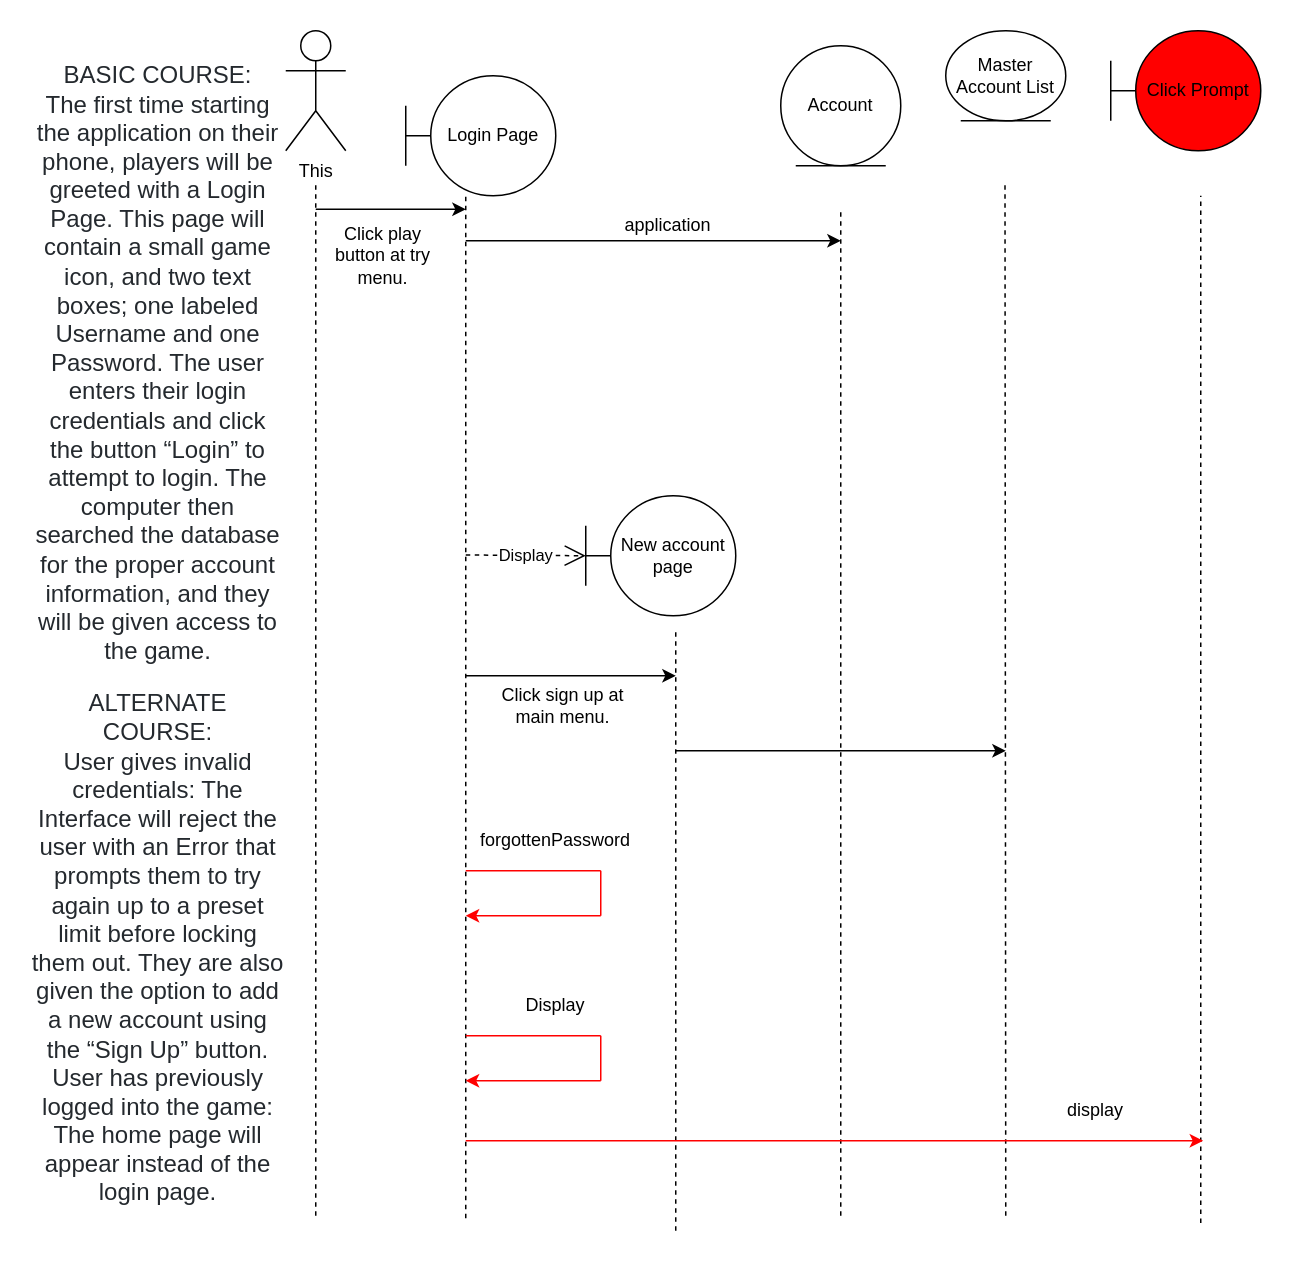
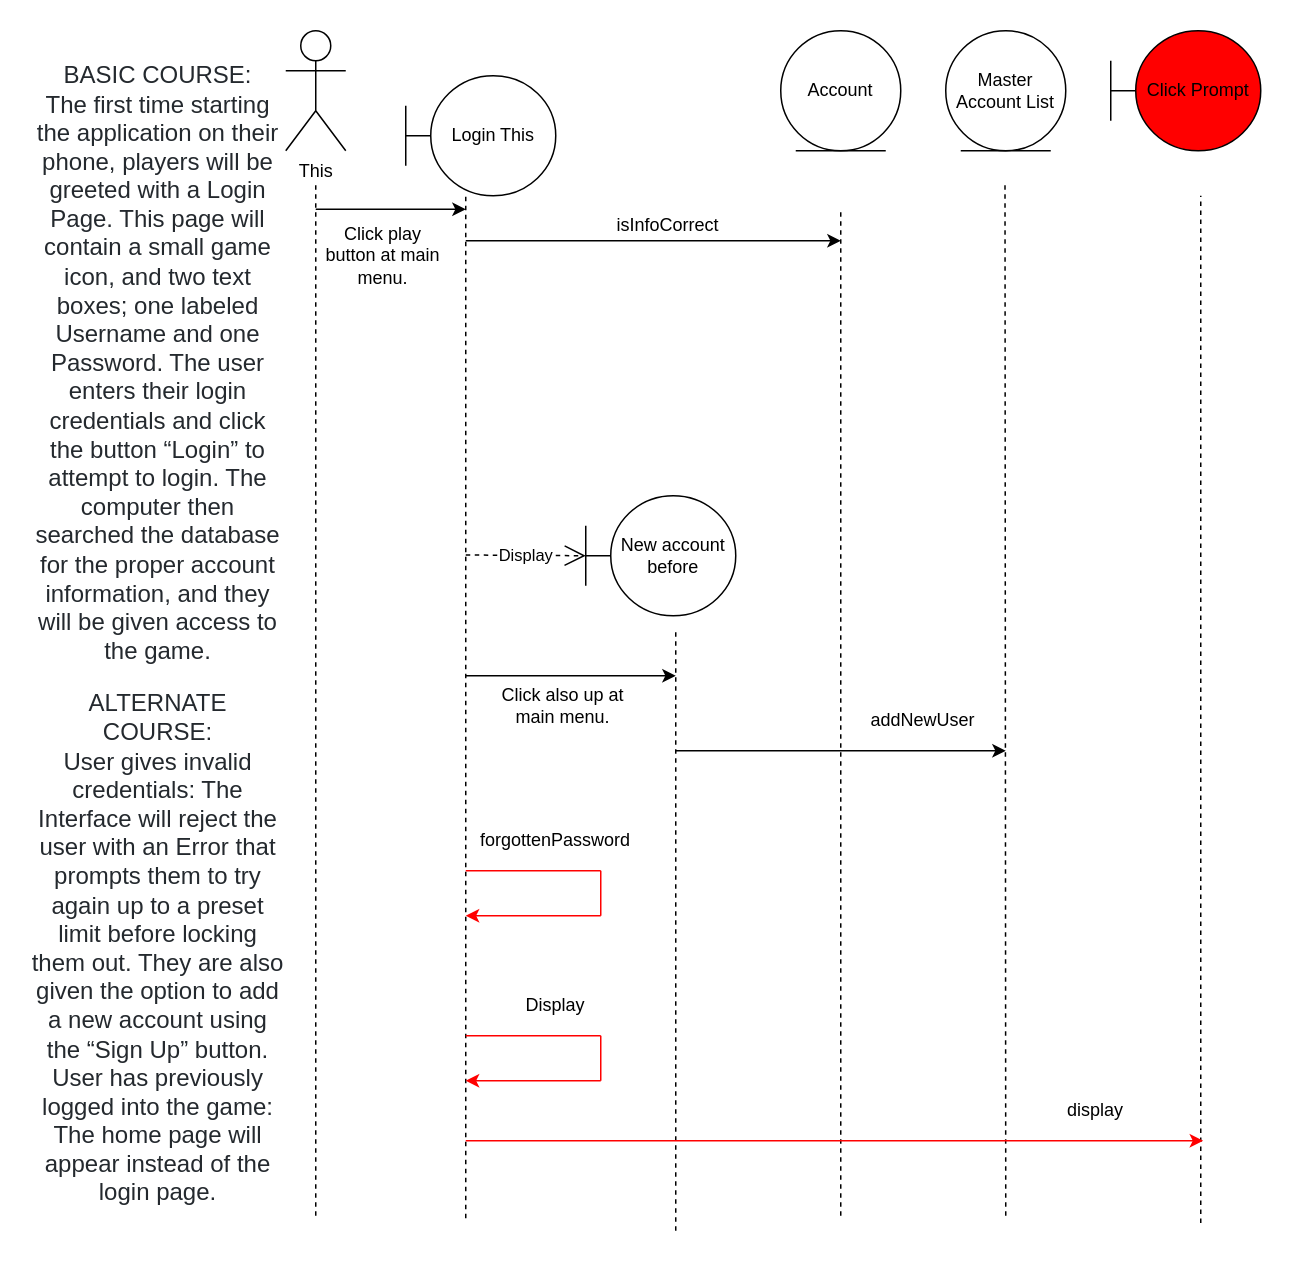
  <mxCell id="0" />
  <mxCell id="1" parent="0" />
  <mxCell id="2" value="This" style="shape=umlActor;verticalLabelPosition=bottom;labelBackgroundColor=#ffffff;verticalAlign=top;html=1;outlineConnect=0;" parent="1" vertex="1"><mxGeometry x="190" y="20" width="40" height="80" as="geometry" /></mxCell>
- <mxCell id="3" value="Login Page" style="shape=umlBoundary;whiteSpace=wrap;html=1;" parent="1" vertex="1"><mxGeometry x="270" y="50" width="100" height="80" as="geometry" /></mxCell>
- <mxCell id="4" value="Master Account List" style="ellipse;shape=umlEntity;whiteSpace=wrap;html=1;" parent="1" vertex="1"><mxGeometry x="630" y="20" width="80" height="60" as="geometry" /></mxCell>
- <mxCell id="5" value="Account" style="ellipse;shape=umlEntity;whiteSpace=wrap;html=1;" parent="1" vertex="1"><mxGeometry x="520" y="30" width="80" height="80" as="geometry" /></mxCell>
+ <mxCell id="3" value="Login This" style="shape=umlBoundary;whiteSpace=wrap;html=1;" parent="1" vertex="1"><mxGeometry x="270" y="50" width="100" height="80" as="geometry" /></mxCell>
+ <mxCell id="4" value="Master Account List" style="ellipse;shape=umlEntity;whiteSpace=wrap;html=1;" parent="1" vertex="1"><mxGeometry x="630" y="20" width="80" height="80" as="geometry" /></mxCell>
+ <mxCell id="5" value="Account" style="ellipse;shape=umlEntity;whiteSpace=wrap;html=1;" parent="1" vertex="1"><mxGeometry x="520" y="20" width="80" height="80" as="geometry" /></mxCell>
  <mxCell id="6" value="Click Prompt" style="shape=umlBoundary;whiteSpace=wrap;html=1;fillColor=#FF0000;" parent="1" vertex="1"><mxGeometry x="740" y="20" width="100" height="80" as="geometry" /></mxCell>
  <mxCell id="7" value="" style="endArrow=none;dashed=1;html=1;" parent="1" edge="1"><mxGeometry width="50" height="50" relative="1" as="geometry"><mxPoint x="210" y="810" as="sourcePoint" /><mxPoint x="210" y="120" as="targetPoint" /></mxGeometry></mxCell>
  <mxCell id="8" value="" style="endArrow=none;dashed=1;html=1;" parent="1" edge="1"><mxGeometry width="50" height="50" relative="1" as="geometry"><mxPoint x="310" y="811.6" as="sourcePoint" /><mxPoint x="310" y="130" as="targetPoint" /></mxGeometry></mxCell>
  <mxCell id="9" value="" style="endArrow=none;dashed=1;html=1;" parent="1" edge="1"><mxGeometry width="50" height="50" relative="1" as="geometry"><mxPoint x="560" y="810" as="sourcePoint" /><mxPoint x="560" y="140" as="targetPoint" /></mxGeometry></mxCell>
  <mxCell id="10" value="" style="endArrow=none;dashed=1;html=1;" parent="1" edge="1"><mxGeometry width="50" height="50" relative="1" as="geometry"><mxPoint x="670" y="810" as="sourcePoint" /><mxPoint x="669.5" y="120" as="targetPoint" /></mxGeometry></mxCell>
  <mxCell id="11" value="" style="endArrow=none;dashed=1;html=1;" parent="1" edge="1"><mxGeometry width="50" height="50" relative="1" as="geometry"><mxPoint x="800" y="814.8" as="sourcePoint" /><mxPoint x="800" y="130" as="targetPoint" /></mxGeometry></mxCell>
  <mxCell id="12" value="" style="endArrow=classic;html=1;" parent="1" edge="1"><mxGeometry width="50" height="50" relative="1" as="geometry"><mxPoint x="210" y="139" as="sourcePoint" /><mxPoint x="310" y="139" as="targetPoint" /></mxGeometry></mxCell>
- <mxCell id="13" value="Click play button at try menu." style="text;html=1;strokeColor=none;fillColor=none;align=center;verticalAlign=middle;whiteSpace=wrap;rounded=0;" parent="1" vertex="1"><mxGeometry x="210" y="160" width="90" height="20" as="geometry" /></mxCell>
+ <mxCell id="13" value="Click play button at main menu." style="text;html=1;strokeColor=none;fillColor=none;align=center;verticalAlign=middle;whiteSpace=wrap;rounded=0;" parent="1" vertex="1"><mxGeometry x="210" y="160" width="90" height="20" as="geometry" /></mxCell>
  <mxCell id="14" value="" style="endArrow=classic;html=1;" parent="1" edge="1"><mxGeometry width="50" height="50" relative="1" as="geometry"><mxPoint x="310" y="450" as="sourcePoint" /><mxPoint x="450" y="450" as="targetPoint" /></mxGeometry></mxCell>
  <mxCell id="15" value="Display" style="endArrow=open;endSize=12;dashed=1;html=1;" parent="1" edge="1"><mxGeometry width="160" relative="1" as="geometry"><mxPoint x="310" y="369.5" as="sourcePoint" /><mxPoint x="390" y="370" as="targetPoint" /></mxGeometry></mxCell>
  <mxCell id="16" value="" style="endArrow=classic;html=1;" parent="1" edge="1"><mxGeometry width="50" height="50" relative="1" as="geometry"><mxPoint x="310" y="160" as="sourcePoint" /><mxPoint x="560" y="160" as="targetPoint" /></mxGeometry></mxCell>
- <mxCell id="17" value="application" style="text;html=1;strokeColor=none;fillColor=none;align=center;verticalAlign=middle;whiteSpace=wrap;rounded=0;" parent="1" vertex="1"><mxGeometry x="360" y="140" width="170" height="20" as="geometry" /></mxCell>
- <mxCell id="18" value="New account page" style="shape=umlBoundary;whiteSpace=wrap;html=1;fillColor=#FFFFFF;" parent="1" vertex="1"><mxGeometry x="390" y="330" width="100" height="80" as="geometry" /></mxCell>
+ <mxCell id="17" value="isInfoCorrect" style="text;html=1;strokeColor=none;fillColor=none;align=center;verticalAlign=middle;whiteSpace=wrap;rounded=0;" parent="1" vertex="1"><mxGeometry x="360" y="140" width="170" height="20" as="geometry" /></mxCell>
+ <mxCell id="18" value="New account before" style="shape=umlBoundary;whiteSpace=wrap;html=1;fillColor=#FFFFFF;" parent="1" vertex="1"><mxGeometry x="390" y="330" width="100" height="80" as="geometry" /></mxCell>
  <mxCell id="19" value="" style="endArrow=none;dashed=1;html=1;" parent="1" edge="1"><mxGeometry width="50" height="50" relative="1" as="geometry"><mxPoint x="450" y="820" as="sourcePoint" /><mxPoint x="450" y="420" as="targetPoint" /></mxGeometry></mxCell>
  <mxCell id="20" value="" style="endArrow=classic;html=1;" parent="1" edge="1"><mxGeometry width="50" height="50" relative="1" as="geometry"><mxPoint x="450" y="500" as="sourcePoint" /><mxPoint x="670" y="500" as="targetPoint" /></mxGeometry></mxCell>
+ <mxCell id="21" value="addNewUser" style="text;html=1;strokeColor=none;fillColor=none;align=center;verticalAlign=middle;whiteSpace=wrap;rounded=0;" parent="1" vertex="1"><mxGeometry x="580" y="470" width="70" height="20" as="geometry" /></mxCell>
  <mxCell id="22" value="&lt;p style=&quot;box-sizing: border-box ; margin-top: 0px ; margin-bottom: 16px ; color: rgb(36 , 41 , 46) ; font-family: , &amp;#34;blinkmacsystemfont&amp;#34; , &amp;#34;segoe ui&amp;#34; , &amp;#34;helvetica&amp;#34; , &amp;#34;arial&amp;#34; , sans-serif , &amp;#34;apple color emoji&amp;#34; , &amp;#34;segoe ui emoji&amp;#34; ; font-size: 16px ; white-space: normal ; background-color: rgb(255 , 255 , 255)&quot;&gt;BASIC COURSE:&lt;br style=&quot;box-sizing: border-box&quot;&gt;The first time starting the application on their phone, players will be greeted with a Login Page. This page will contain a small game icon, and two text boxes; one labeled Username and one Password. The user enters their login credentials and click the button “Login” to attempt to login. The computer then searched the database for the proper account information, and they will be given access to the game.&lt;/p&gt;&lt;p style=&quot;box-sizing: border-box ; margin-top: 0px ; margin-bottom: 16px ; color: rgb(36 , 41 , 46) ; font-family: , &amp;#34;blinkmacsystemfont&amp;#34; , &amp;#34;segoe ui&amp;#34; , &amp;#34;helvetica&amp;#34; , &amp;#34;arial&amp;#34; , sans-serif , &amp;#34;apple color emoji&amp;#34; , &amp;#34;segoe ui emoji&amp;#34; ; font-size: 16px ; white-space: normal ; background-color: rgb(255 , 255 , 255)&quot;&gt;ALTERNATE COURSE:&lt;br style=&quot;box-sizing: border-box&quot;&gt;User gives invalid credentials: The Interface will reject the user with an Error that prompts them to try again up to a preset limit before locking them out. They are also given the option to add a new account using the “Sign Up” button. User has previously logged into the game: The home page will appear instead of the login page.&lt;/p&gt;" style="text;html=1;strokeColor=none;fillColor=none;align=center;verticalAlign=middle;whiteSpace=wrap;rounded=0;" parent="1" vertex="1"><mxGeometry x="20" y="50" width="170" height="760" as="geometry" /></mxCell>
  <mxCell id="23" value="" style="endArrow=none;html=1;strokeColor=#FF0000;" parent="1" edge="1"><mxGeometry width="50" height="50" relative="1" as="geometry"><mxPoint x="310" y="580" as="sourcePoint" /><mxPoint x="400" y="580" as="targetPoint" /></mxGeometry></mxCell>
  <mxCell id="24" value="" style="endArrow=classic;html=1;strokeColor=#FF0000;" parent="1" edge="1"><mxGeometry width="50" height="50" relative="1" as="geometry"><mxPoint x="400" y="610" as="sourcePoint" /><mxPoint x="310" y="610" as="targetPoint" /></mxGeometry></mxCell>
  <mxCell id="25" value="" style="endArrow=none;html=1;strokeColor=#FF0000;" parent="1" edge="1"><mxGeometry width="50" height="50" relative="1" as="geometry"><mxPoint x="400" y="610" as="sourcePoint" /><mxPoint x="400" y="580" as="targetPoint" /></mxGeometry></mxCell>
  <mxCell id="26" value="" style="endArrow=none;html=1;strokeColor=#FF0000;" parent="1" edge="1"><mxGeometry width="50" height="50" relative="1" as="geometry"><mxPoint x="310" y="690" as="sourcePoint" /><mxPoint x="400" y="690" as="targetPoint" /></mxGeometry></mxCell>
  <mxCell id="27" value="" style="endArrow=none;html=1;strokeColor=#FF0000;" parent="1" edge="1"><mxGeometry width="50" height="50" relative="1" as="geometry"><mxPoint x="400" y="720" as="sourcePoint" /><mxPoint x="400" y="690" as="targetPoint" /></mxGeometry></mxCell>
  <mxCell id="28" value="" style="endArrow=classic;html=1;strokeColor=#FF0000;" parent="1" edge="1"><mxGeometry width="50" height="50" relative="1" as="geometry"><mxPoint x="400" y="720" as="sourcePoint" /><mxPoint x="310" y="720" as="targetPoint" /></mxGeometry></mxCell>
  <mxCell id="29" value="forgottenPassword" style="text;html=1;strokeColor=none;fillColor=none;align=center;verticalAlign=middle;whiteSpace=wrap;rounded=0;" parent="1" vertex="1"><mxGeometry x="350" y="550" width="40" height="20" as="geometry" /></mxCell>
  <mxCell id="30" value="Display" style="text;html=1;strokeColor=none;fillColor=none;align=center;verticalAlign=middle;whiteSpace=wrap;rounded=0;" parent="1" vertex="1"><mxGeometry x="350" y="660" width="40" height="20" as="geometry" /></mxCell>
  <mxCell id="31" value="" style="endArrow=classic;html=1;strokeColor=#FF0000;" parent="1" edge="1"><mxGeometry width="50" height="50" relative="1" as="geometry"><mxPoint x="310" y="760" as="sourcePoint" /><mxPoint x="801.6" y="760" as="targetPoint" /></mxGeometry></mxCell>
  <mxCell id="32" value="display" style="text;html=1;strokeColor=none;fillColor=none;align=center;verticalAlign=middle;whiteSpace=wrap;rounded=0;" parent="1" vertex="1"><mxGeometry x="710" y="730" width="40" height="20" as="geometry" /></mxCell>
- <mxCell id="33" value="Click sign up at main menu." style="text;html=1;strokeColor=none;fillColor=none;align=center;verticalAlign=middle;whiteSpace=wrap;rounded=0;" vertex="1" parent="1"><mxGeometry x="320" y="460" width="110" height="20" as="geometry" /></mxCell>
+ <mxCell id="33" value="Click also up at main menu." style="text;html=1;strokeColor=none;fillColor=none;align=center;verticalAlign=middle;whiteSpace=wrap;rounded=0;" vertex="1" parent="1"><mxGeometry x="320" y="460" width="110" height="20" as="geometry" /></mxCell>
